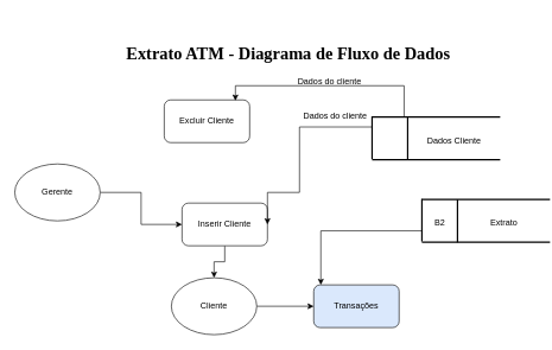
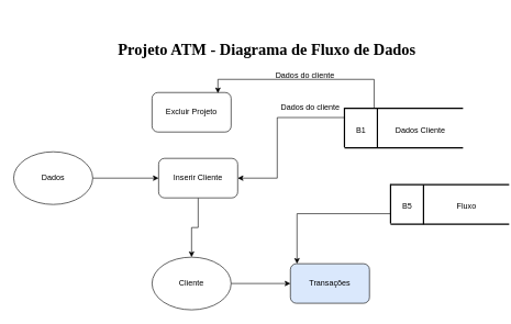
  <mxCell id="0" />
  <mxCell id="1" parent="0" />
- <mxCell id="2" value="&lt;font style=&quot;font-size: 24px;&quot;&gt;&lt;span id=&quot;page14R_mcid0&quot; class=&quot;markedContent&quot;&gt;&lt;/span&gt;&lt;font face=&quot;Times New Roman&quot;&gt;&lt;span id=&quot;page14R_mcid1&quot; class=&quot;markedContent&quot;&gt;&lt;br role=&quot;presentation&quot;&gt;&lt;b&gt;&lt;span dir=&quot;ltr&quot; role=&quot;presentation&quot; style=&quot;left: calc(var(--scale-factor)*222.90px); top: calc(var(--scale-factor)*69.41px); transform: scaleX(0.9);&quot;&gt;Extrato ATM - Diagrama&lt;/span&gt;&lt;/b&gt;&lt;/span&gt;&lt;span id=&quot;page14R_mcid2&quot; class=&quot;markedContent&quot;&gt;&lt;b&gt;&lt;span dir=&quot;ltr&quot; role=&quot;presentation&quot; style=&quot;left: calc(var(--scale-factor)*275.97px); top: calc(var(--scale-factor)*85.97px); transform: scaleX(0.923);&quot;&gt; de Fluxo de Dados&lt;br&gt;&lt;/span&gt;&lt;/b&gt;&lt;/span&gt;&lt;/font&gt;&lt;/font&gt;" style="text;html=1;align=center;verticalAlign=middle;resizable=0;points=[];autosize=1;strokeColor=none;fillColor=none;" vertex="1" parent="1"><mxGeometry x="164" y="20" width="480" height="80" as="geometry" /></mxCell>
+ <mxCell id="2" value="&lt;font style=&quot;font-size: 24px;&quot;&gt;&lt;span id=&quot;page14R_mcid0&quot; class=&quot;markedContent&quot;&gt;&lt;/span&gt;&lt;font face=&quot;Times New Roman&quot;&gt;&lt;span id=&quot;page14R_mcid1&quot; class=&quot;markedContent&quot;&gt;&lt;br role=&quot;presentation&quot;&gt;&lt;b&gt;&lt;span dir=&quot;ltr&quot; role=&quot;presentation&quot; style=&quot;left: calc(var(--scale-factor)*222.90px); top: calc(var(--scale-factor)*69.41px); transform: scaleX(0.9);&quot;&gt;Projeto ATM - Diagrama&lt;/span&gt;&lt;/b&gt;&lt;/span&gt;&lt;span id=&quot;page14R_mcid2&quot; class=&quot;markedContent&quot;&gt;&lt;b&gt;&lt;span dir=&quot;ltr&quot; role=&quot;presentation&quot; style=&quot;left: calc(var(--scale-factor)*275.97px); top: calc(var(--scale-factor)*85.97px); transform: scaleX(0.923);&quot;&gt; de Fluxo de Dados&lt;br&gt;&lt;/span&gt;&lt;/b&gt;&lt;/span&gt;&lt;/font&gt;&lt;/font&gt;" style="text;html=1;align=center;verticalAlign=middle;resizable=0;points=[];autosize=1;strokeColor=none;fillColor=none;" vertex="1" parent="1"><mxGeometry x="164" y="20" width="480" height="80" as="geometry" /></mxCell>
  <mxCell id="3" style="edgeStyle=orthogonalEdgeStyle;rounded=0;orthogonalLoop=1;jettySize=auto;html=1;exitX=1;exitY=0.5;exitDx=0;exitDy=0;" edge="1" parent="1" source="4" target="8"><mxGeometry relative="1" as="geometry" /></mxCell>
- <mxCell id="4" value="Gerente" style="ellipse;whiteSpace=wrap;html=1;" vertex="1" parent="1"><mxGeometry x="20" y="230" width="120" height="80" as="geometry" /></mxCell>
+ <mxCell id="4" value="Dados" style="ellipse;whiteSpace=wrap;html=1;" vertex="1" parent="1"><mxGeometry x="20" y="230" width="120" height="80" as="geometry" /></mxCell>
  <mxCell id="5" style="edgeStyle=orthogonalEdgeStyle;rounded=0;orthogonalLoop=1;jettySize=auto;html=1;exitX=1;exitY=0.5;exitDx=0;exitDy=0;" edge="1" parent="1" source="6" target="10"><mxGeometry relative="1" as="geometry" /></mxCell>
- <mxCell id="6" value="Cliente" style="ellipse;whiteSpace=wrap;html=1;" vertex="1" parent="1"><mxGeometry x="240" y="390" width="120" height="80" as="geometry" /></mxCell>
+ <mxCell id="6" value="Cliente" style="ellipse;whiteSpace=wrap;html=1;" vertex="1" parent="1"><mxGeometry x="230" y="390" width="120" height="80" as="geometry" /></mxCell>
  <mxCell id="7" style="edgeStyle=orthogonalEdgeStyle;rounded=0;orthogonalLoop=1;jettySize=auto;html=1;exitX=0.5;exitY=1;exitDx=0;exitDy=0;entryX=0.5;entryY=0;entryDx=0;entryDy=0;" edge="1" parent="1" source="8" target="6"><mxGeometry relative="1" as="geometry" /></mxCell>
- <mxCell id="8" value="Inserir Cliente" style="rounded=1;whiteSpace=wrap;html=1;" vertex="1" parent="1"><mxGeometry x="255" y="285" width="120" height="60" as="geometry" /></mxCell>
- <mxCell id="9" value="Excluir Cliente" style="rounded=1;whiteSpace=wrap;html=1;" vertex="1" parent="1"><mxGeometry x="230" y="140" width="120" height="60" as="geometry" /></mxCell>
+ <mxCell id="8" value="Inserir Cliente" style="rounded=1;whiteSpace=wrap;html=1;" vertex="1" parent="1"><mxGeometry x="240" y="240" width="120" height="60" as="geometry" /></mxCell>
+ <mxCell id="9" value="Excluir Projeto" style="rounded=1;whiteSpace=wrap;html=1;" vertex="1" parent="1"><mxGeometry x="230" y="140" width="120" height="60" as="geometry" /></mxCell>
  <mxCell id="10" value="Transações" style="rounded=1;whiteSpace=wrap;html=1;fillColor=#dae8fc;" vertex="1" parent="1"><mxGeometry x="440" y="400" width="120" height="60" as="geometry" /></mxCell>
  <mxCell id="11" style="edgeStyle=orthogonalEdgeStyle;rounded=0;orthogonalLoop=1;jettySize=auto;html=1;exitX=0.25;exitY=0.5;exitDx=0;exitDy=0;exitPerimeter=0;entryX=1;entryY=0.5;entryDx=0;entryDy=0;" edge="1" parent="1" source="12" target="8"><mxGeometry relative="1" as="geometry"><Array as="points"><mxPoint x="420" y="178" /><mxPoint x="420" y="270" /></Array></mxGeometry></mxCell>
  <mxCell id="12" value="" style="line;strokeWidth=2;direction=south;html=1;" vertex="1" parent="1"><mxGeometry x="517" y="163" width="10" height="60" as="geometry" /></mxCell>
  <mxCell id="13" value="" style="line;strokeWidth=2;direction=south;html=1;" vertex="1" parent="1"><mxGeometry x="567" y="164" width="10" height="60" as="geometry" /></mxCell>
  <mxCell id="14" style="edgeStyle=orthogonalEdgeStyle;rounded=0;orthogonalLoop=1;jettySize=auto;html=1;exitX=0.25;exitY=0.5;exitDx=0;exitDy=0;exitPerimeter=0;entryX=0.833;entryY=0.017;entryDx=0;entryDy=0;entryPerimeter=0;" edge="1" parent="1" source="15" target="9"><mxGeometry relative="1" as="geometry"><Array as="points"><mxPoint x="567" y="120" /><mxPoint x="330" y="120" /></Array></mxGeometry></mxCell>
  <mxCell id="15" value="" style="line;strokeWidth=2;direction=south;html=1;rotation=-90;" vertex="1" parent="1"><mxGeometry x="607" y="74" width="10" height="180" as="geometry" /></mxCell>
  <mxCell id="16" value="" style="line;strokeWidth=2;direction=south;html=1;rotation=-90;" vertex="1" parent="1"><mxGeometry x="607" y="134" width="10" height="180" as="geometry" /></mxCell>
+ <mxCell id="17" value="B1" style="text;html=1;align=center;verticalAlign=middle;resizable=0;points=[];autosize=1;strokeColor=none;fillColor=none;" vertex="1" parent="1"><mxGeometry x="527" y="182" width="40" height="30" as="geometry" /></mxCell>
  <mxCell id="18" value="Dados Cliente" style="text;html=1;align=center;verticalAlign=middle;resizable=0;points=[];autosize=1;strokeColor=none;fillColor=none;" vertex="1" parent="1"><mxGeometry x="587" y="182" width="100" height="30" as="geometry" /></mxCell>
  <mxCell id="19" style="edgeStyle=orthogonalEdgeStyle;rounded=0;orthogonalLoop=1;jettySize=auto;html=1;exitX=0.75;exitY=0.5;exitDx=0;exitDy=0;exitPerimeter=0;" edge="1" parent="1" source="20" target="10"><mxGeometry relative="1" as="geometry"><Array as="points"><mxPoint x="450" y="324" /></Array></mxGeometry></mxCell>
  <mxCell id="20" value="" style="line;strokeWidth=2;direction=south;html=1;" vertex="1" parent="1"><mxGeometry x="587" y="279" width="10" height="60" as="geometry" /></mxCell>
  <mxCell id="21" value="" style="line;strokeWidth=2;direction=south;html=1;" vertex="1" parent="1"><mxGeometry x="637" y="280" width="10" height="60" as="geometry" /></mxCell>
  <mxCell id="22" value="" style="line;strokeWidth=2;direction=south;html=1;rotation=-90;" vertex="1" parent="1"><mxGeometry x="677" y="190" width="10" height="180" as="geometry" /></mxCell>
  <mxCell id="23" value="" style="line;strokeWidth=2;direction=south;html=1;rotation=-90;" vertex="1" parent="1"><mxGeometry x="677" y="250" width="10" height="180" as="geometry" /></mxCell>
- <mxCell id="24" value="B2" style="text;html=1;align=center;verticalAlign=middle;resizable=0;points=[];autosize=1;strokeColor=none;fillColor=none;" vertex="1" parent="1"><mxGeometry x="597" y="298" width="40" height="30" as="geometry" /></mxCell>
- <mxCell id="25" value="Extrato" style="text;html=1;align=center;verticalAlign=middle;resizable=0;points=[];autosize=1;strokeColor=none;fillColor=none;" vertex="1" parent="1"><mxGeometry x="677" y="298" width="60" height="30" as="geometry" /></mxCell>
+ <mxCell id="24" value="B5" style="text;html=1;align=center;verticalAlign=middle;resizable=0;points=[];autosize=1;strokeColor=none;fillColor=none;" vertex="1" parent="1"><mxGeometry x="597" y="298" width="40" height="30" as="geometry" /></mxCell>
+ <mxCell id="25" value="Fluxo" style="text;html=1;align=center;verticalAlign=middle;resizable=0;points=[];autosize=1;strokeColor=none;fillColor=none;" vertex="1" parent="1"><mxGeometry x="677" y="298" width="60" height="30" as="geometry" /></mxCell>
  <mxCell id="26" value="Dados do cliente" style="text;html=1;align=center;verticalAlign=middle;resizable=0;points=[];autosize=1;strokeColor=none;fillColor=none;" vertex="1" parent="1"><mxGeometry x="415" y="148" width="110" height="30" as="geometry" /></mxCell>
  <mxCell id="27" value="Dados do cliente" style="text;html=1;align=center;verticalAlign=middle;resizable=0;points=[];autosize=1;strokeColor=none;fillColor=none;" vertex="1" parent="1"><mxGeometry x="407" y="100" width="110" height="30" as="geometry" /></mxCell>
